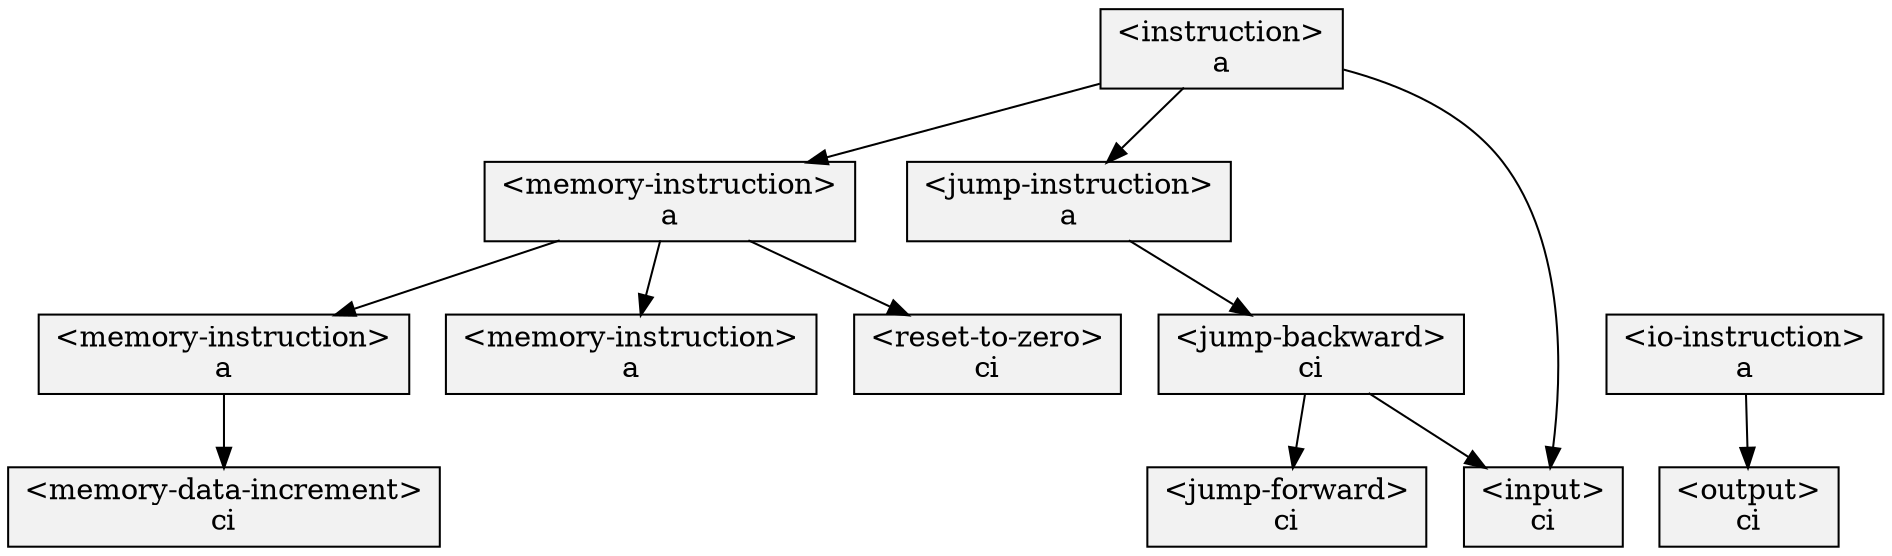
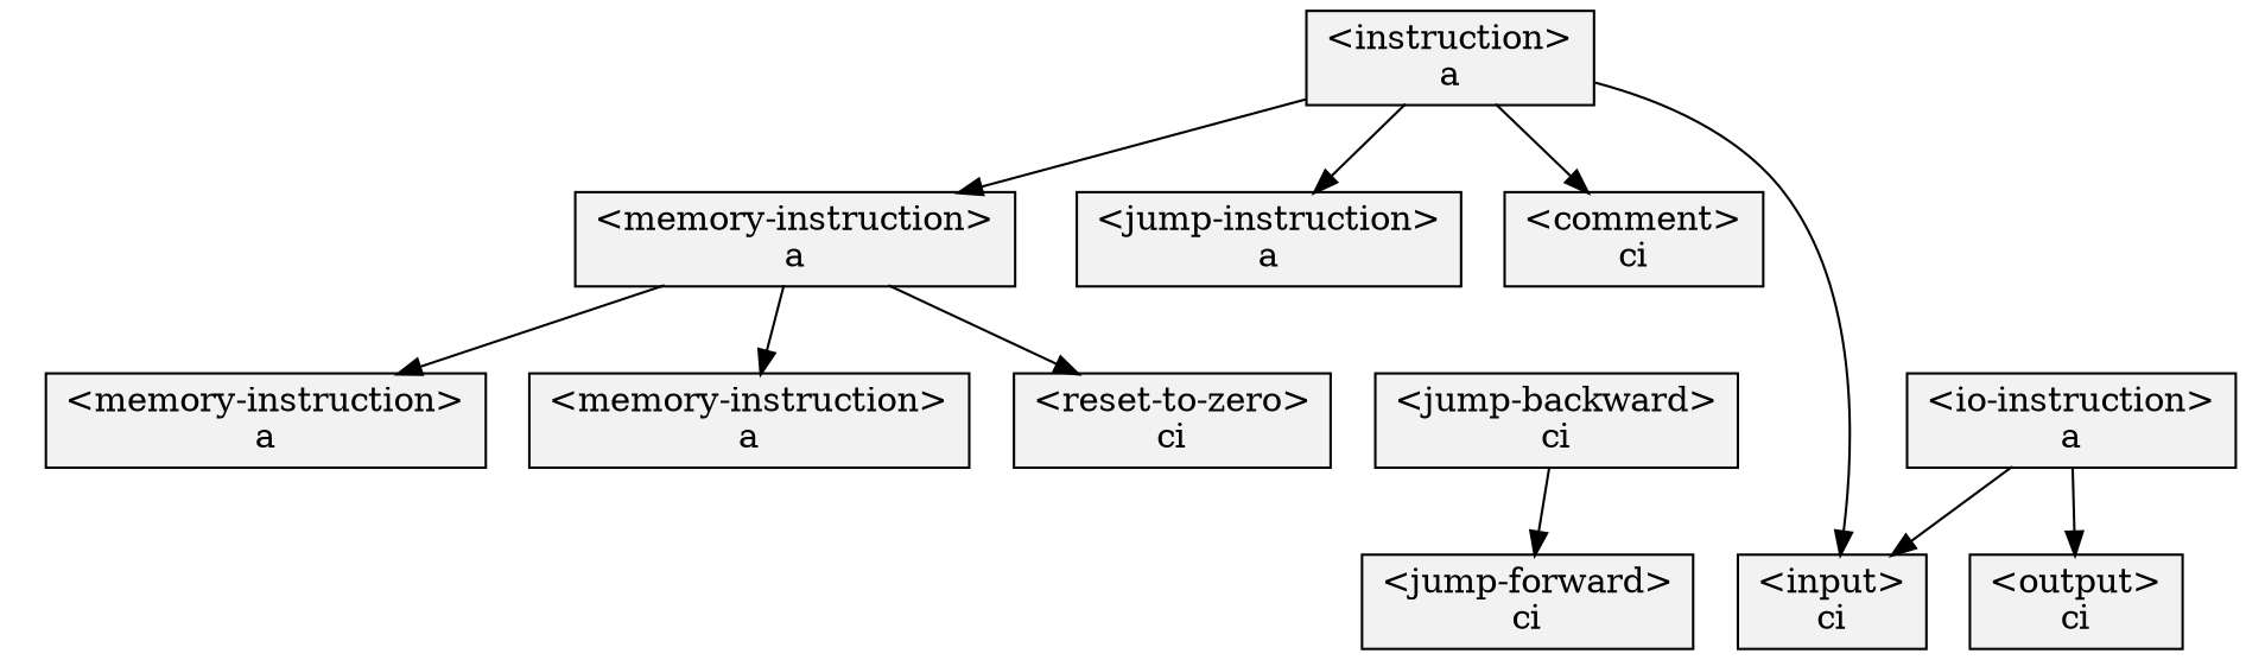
  digraph {
    fontname="DejaVu Serif"
    node [fillcolor=gray95 fontname="DejaVu Serif" shape=record style=filled]
    edge [fontname="DejaVu Serif"]
    n1 [label="\<instruction\>\na"]
    n2 [label="\<memory-instruction\>\na"]
    n3 [label="\<jump-instruction\>\na"]
+   n4 [label="\<comment\>\nci"]
    n5 [label="\<input\>\nci"]
    n6 [label="\<memory-instruction\>\na"]
    n7 [label="\<memory-instruction\>\na"]
    n8 [label="\<reset-to-zero\>\nci"]
    n9 [label="\<jump-backward\>\nci"]
    n10 [label="\<io-instruction\>\na"]
    n11 [label="\<output\>\nci"]
-   n12 [label="\<memory-data-increment\>\nci"]
    n13 [label="\<jump-forward\>\nci"]
    n1 -> n2
    n1 -> n3
+   n1 -> n4
    n1 -> n5
    n2 -> n6
    n2 -> n7
    n2 -> n8
-   n3 -> n9
-   n6 -> n12
    n9 -> n13
-   n9 -> n5
+   n10 -> n5
    n10 -> n11
  }
